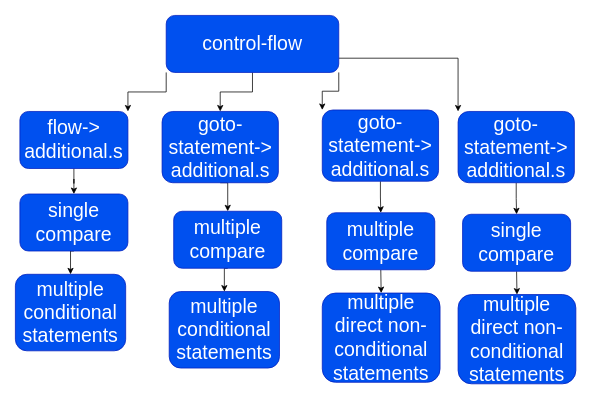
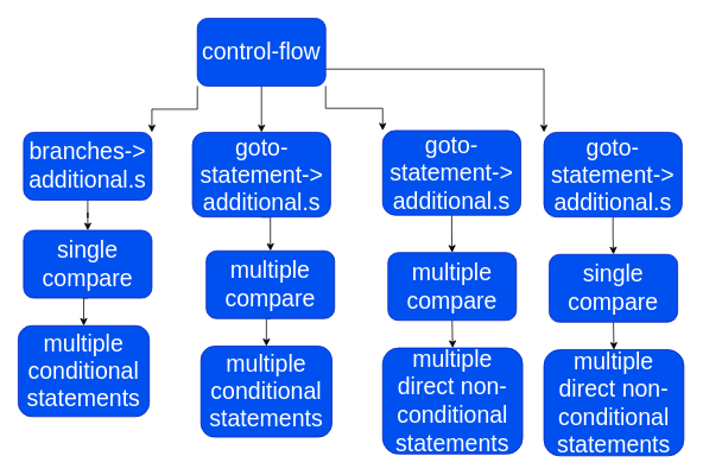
  <mxCell id="0" />
  <mxCell id="1" parent="0" />
  <mxCell id="2" value="&lt;font style=&quot;font-size: 26px;&quot;&gt;multiple&lt;/font&gt;&lt;div&gt;&lt;font style=&quot;font-size: 26px;&quot;&gt;conditional statements&lt;/font&gt;&lt;/div&gt;" style="rounded=1;whiteSpace=wrap;html=1;fillColor=#0050ef;fontColor=#ffffff;strokeColor=#001DBC;" vertex="1" parent="1"><mxGeometry x="20" y="365" width="147" height="102" as="geometry" /></mxCell>
  <mxCell id="3" style="edgeStyle=orthogonalEdgeStyle;rounded=0;orthogonalLoop=1;jettySize=auto;html=1;exitX=0;exitY=1;exitDx=0;exitDy=0;entryX=1;entryY=0;entryDx=0;entryDy=0;" edge="1" parent="1" source="7" target="11"><mxGeometry relative="1" as="geometry" /></mxCell>
  <mxCell id="4" style="edgeStyle=orthogonalEdgeStyle;rounded=0;orthogonalLoop=1;jettySize=auto;html=1;exitX=0.5;exitY=1;exitDx=0;exitDy=0;" edge="1" parent="1" source="7" target="13"><mxGeometry relative="1" as="geometry" /></mxCell>
  <mxCell id="5" style="edgeStyle=orthogonalEdgeStyle;rounded=0;orthogonalLoop=1;jettySize=auto;html=1;exitX=1;exitY=1;exitDx=0;exitDy=0;entryX=0;entryY=0;entryDx=0;entryDy=0;" edge="1" parent="1" source="7" target="18"><mxGeometry relative="1" as="geometry" /></mxCell>
  <mxCell id="6" style="edgeStyle=orthogonalEdgeStyle;rounded=0;orthogonalLoop=1;jettySize=auto;html=1;exitX=1;exitY=0.75;exitDx=0;exitDy=0;entryX=0;entryY=0;entryDx=0;entryDy=0;" edge="1" parent="1" source="7" target="23"><mxGeometry relative="1" as="geometry" /></mxCell>
- <mxCell id="7" value="&lt;font style=&quot;font-size: 26px;&quot;&gt;control-flow&lt;/font&gt;" style="rounded=1;whiteSpace=wrap;html=1;fillColor=#0050ef;fontColor=#ffffff;strokeColor=#001DBC;" vertex="1" parent="1"><mxGeometry x="221" y="20" width="230" height="76" as="geometry" /></mxCell>
+ <mxCell id="7" value="&lt;font style=&quot;font-size: 26px;&quot;&gt;control-flow&lt;/font&gt;" style="rounded=1;whiteSpace=wrap;html=1;fillColor=#0050ef;fontColor=#ffffff;strokeColor=#001DBC;" vertex="1" parent="1"><mxGeometry x="221" y="20" width="144" height="76" as="geometry" /></mxCell>
  <mxCell id="8" style="edgeStyle=orthogonalEdgeStyle;rounded=0;orthogonalLoop=1;jettySize=auto;html=1;exitX=0.5;exitY=1;exitDx=0;exitDy=0;entryX=0.5;entryY=0;entryDx=0;entryDy=0;" edge="1" parent="1" source="9" target="2"><mxGeometry relative="1" as="geometry" /></mxCell>
  <mxCell id="9" value="&lt;font style=&quot;font-size: 26px;&quot;&gt;single compare&lt;/font&gt;" style="rounded=1;whiteSpace=wrap;html=1;fillColor=#0050ef;fontColor=#ffffff;strokeColor=#001DBC;" vertex="1" parent="1"><mxGeometry x="26" y="258" width="144" height="76" as="geometry" /></mxCell>
  <mxCell id="10" style="edgeStyle=orthogonalEdgeStyle;rounded=0;orthogonalLoop=1;jettySize=auto;html=1;entryX=0.5;entryY=0;entryDx=0;entryDy=0;" edge="1" parent="1" source="11" target="9"><mxGeometry relative="1" as="geometry" /></mxCell>
- <mxCell id="11" value="&lt;font style=&quot;font-size: 26px;&quot;&gt;flow-&amp;gt; additional.s&lt;/font&gt;" style="rounded=1;whiteSpace=wrap;html=1;fillColor=#0050ef;fontColor=#ffffff;strokeColor=#001DBC;" vertex="1" parent="1"><mxGeometry x="26" y="148" width="144" height="76" as="geometry" /></mxCell>
+ <mxCell id="11" value="&lt;font style=&quot;font-size: 26px;&quot;&gt;branches-&amp;gt; additional.s&lt;/font&gt;" style="rounded=1;whiteSpace=wrap;html=1;fillColor=#0050ef;fontColor=#ffffff;strokeColor=#001DBC;" vertex="1" parent="1"><mxGeometry x="26" y="148" width="144" height="76" as="geometry" /></mxCell>
  <mxCell id="12" style="edgeStyle=orthogonalEdgeStyle;rounded=0;orthogonalLoop=1;jettySize=auto;html=1;exitX=0.5;exitY=1;exitDx=0;exitDy=0;entryX=0.5;entryY=0;entryDx=0;entryDy=0;" edge="1" parent="1" source="13" target="16"><mxGeometry relative="1" as="geometry" /></mxCell>
  <mxCell id="13" value="&lt;span style=&quot;font-size: 26px;&quot;&gt;goto-statement-&amp;gt; additional.s&lt;/span&gt;" style="rounded=1;whiteSpace=wrap;html=1;fillColor=#0050ef;fontColor=#ffffff;strokeColor=#001DBC;" vertex="1" parent="1"><mxGeometry x="215.5" y="148" width="155" height="95" as="geometry" /></mxCell>
  <mxCell id="14" value="&lt;font style=&quot;font-size: 26px;&quot;&gt;multiple&lt;/font&gt;&lt;div&gt;&lt;font style=&quot;font-size: 26px;&quot;&gt;conditional statements&lt;/font&gt;&lt;/div&gt;" style="rounded=1;whiteSpace=wrap;html=1;fillColor=#0050ef;fontColor=#ffffff;strokeColor=#001DBC;" vertex="1" parent="1"><mxGeometry x="225" y="388" width="147" height="102" as="geometry" /></mxCell>
  <mxCell id="15" style="edgeStyle=orthogonalEdgeStyle;rounded=0;orthogonalLoop=1;jettySize=auto;html=1;exitX=0.5;exitY=1;exitDx=0;exitDy=0;entryX=0.5;entryY=0;entryDx=0;entryDy=0;" edge="1" source="16" target="14" parent="1"><mxGeometry relative="1" as="geometry" /></mxCell>
  <mxCell id="16" value="&lt;font style=&quot;font-size: 26px;&quot;&gt;multiple compare&lt;/font&gt;" style="rounded=1;whiteSpace=wrap;html=1;fillColor=#0050ef;fontColor=#ffffff;strokeColor=#001DBC;" vertex="1" parent="1"><mxGeometry x="231" y="281" width="144" height="76" as="geometry" /></mxCell>
  <mxCell id="17" style="edgeStyle=orthogonalEdgeStyle;rounded=0;orthogonalLoop=1;jettySize=auto;html=1;exitX=0.5;exitY=1;exitDx=0;exitDy=0;entryX=0.5;entryY=0;entryDx=0;entryDy=0;" edge="1" source="18" target="21" parent="1"><mxGeometry relative="1" as="geometry" /></mxCell>
  <mxCell id="18" value="&lt;span style=&quot;font-size: 26px;&quot;&gt;goto-statement-&amp;gt; additional.s&lt;/span&gt;" style="rounded=1;whiteSpace=wrap;html=1;fillColor=#0050ef;fontColor=#ffffff;strokeColor=#001DBC;" vertex="1" parent="1"><mxGeometry x="429" y="146" width="155" height="95" as="geometry" /></mxCell>
  <mxCell id="19" value="&lt;font style=&quot;font-size: 26px;&quot;&gt;multiple&lt;/font&gt;&lt;div&gt;&lt;font style=&quot;font-size: 26px;&quot;&gt;direct non-conditional statements&lt;/font&gt;&lt;/div&gt;" style="rounded=1;whiteSpace=wrap;html=1;fillColor=#0050ef;fontColor=#ffffff;strokeColor=#001DBC;" vertex="1" parent="1"><mxGeometry x="429" y="390" width="157" height="119" as="geometry" /></mxCell>
  <mxCell id="20" style="edgeStyle=orthogonalEdgeStyle;rounded=0;orthogonalLoop=1;jettySize=auto;html=1;exitX=0.5;exitY=1;exitDx=0;exitDy=0;entryX=0.5;entryY=0;entryDx=0;entryDy=0;" edge="1" source="21" target="19" parent="1"><mxGeometry relative="1" as="geometry" /></mxCell>
  <mxCell id="21" value="&lt;font style=&quot;font-size: 26px;&quot;&gt;multiple compare&lt;/font&gt;" style="rounded=1;whiteSpace=wrap;html=1;fillColor=#0050ef;fontColor=#ffffff;strokeColor=#001DBC;" vertex="1" parent="1"><mxGeometry x="435" y="283" width="144" height="76" as="geometry" /></mxCell>
  <mxCell id="22" style="edgeStyle=orthogonalEdgeStyle;rounded=0;orthogonalLoop=1;jettySize=auto;html=1;exitX=0.5;exitY=1;exitDx=0;exitDy=0;entryX=0.5;entryY=0;entryDx=0;entryDy=0;" edge="1" source="23" target="26" parent="1"><mxGeometry relative="1" as="geometry" /></mxCell>
  <mxCell id="23" value="&lt;span style=&quot;font-size: 26px;&quot;&gt;goto-statement-&amp;gt; additional.s&lt;/span&gt;" style="rounded=1;whiteSpace=wrap;html=1;fillColor=#0050ef;fontColor=#ffffff;strokeColor=#001DBC;" vertex="1" parent="1"><mxGeometry x="610" y="148" width="155" height="95" as="geometry" /></mxCell>
  <mxCell id="24" value="&lt;font style=&quot;font-size: 26px;&quot;&gt;multiple&lt;/font&gt;&lt;div&gt;&lt;font style=&quot;font-size: 26px;&quot;&gt;direct non-conditional statements&lt;/font&gt;&lt;/div&gt;" style="rounded=1;whiteSpace=wrap;html=1;fillColor=#0050ef;fontColor=#ffffff;strokeColor=#001DBC;" vertex="1" parent="1"><mxGeometry x="610" y="392" width="157" height="119" as="geometry" /></mxCell>
  <mxCell id="25" style="edgeStyle=orthogonalEdgeStyle;rounded=0;orthogonalLoop=1;jettySize=auto;html=1;exitX=0.5;exitY=1;exitDx=0;exitDy=0;entryX=0.5;entryY=0;entryDx=0;entryDy=0;" edge="1" source="26" target="24" parent="1"><mxGeometry relative="1" as="geometry" /></mxCell>
  <mxCell id="26" value="&lt;font style=&quot;font-size: 26px;&quot;&gt;single compare&lt;/font&gt;" style="rounded=1;whiteSpace=wrap;html=1;fillColor=#0050ef;fontColor=#ffffff;strokeColor=#001DBC;" vertex="1" parent="1"><mxGeometry x="616" y="285" width="144" height="76" as="geometry" /></mxCell>
